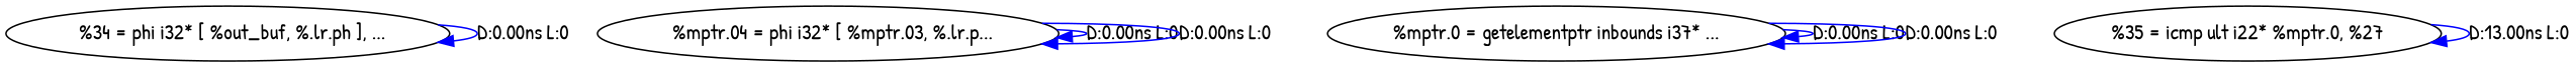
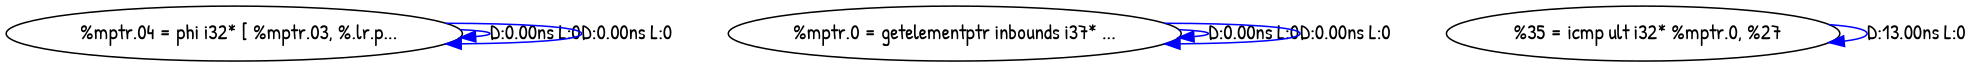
  digraph {
    fontname="Patrick Hand"
    node [fontname="Patrick Hand"]
    edge [color=blue fontname="Patrick Hand"]
-   n1 [label="  %34 = phi i32* [ %out_buf, %.lr.ph ], ..."]
    n2 [label="  %mptr.04 = phi i32* [ %mptr.03, %.lr.p..."]
    n3 [label="%mptr.0 = getelementptr inbounds i37* ..."]
-   n4 [label="%35 = icmp ult i22* %mptr.0, %27"]
-   n1 -> n1 [label="D:0.00ns L:0"]
+   n4 [label="  %35 = icmp ult i32* %mptr.0, %27"]
    n2 -> n2 [label="D:0.00ns L:0"]
    n2 -> n2 [label="D:0.00ns L:0"]
    n3 -> n3 [label="D:0.00ns L:0"]
    n3 -> n3 [label="D:0.00ns L:0"]
    n4 -> n4 [label="D:13.00ns L:0"]
  }
